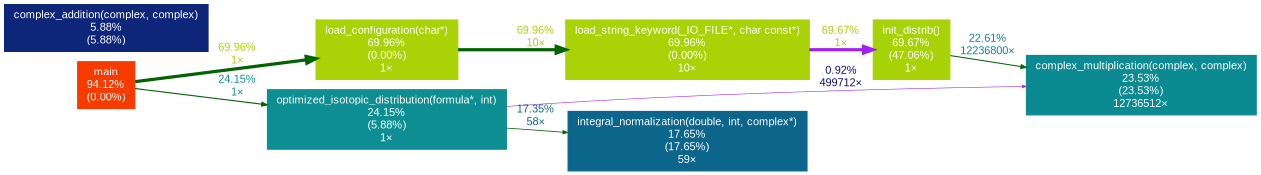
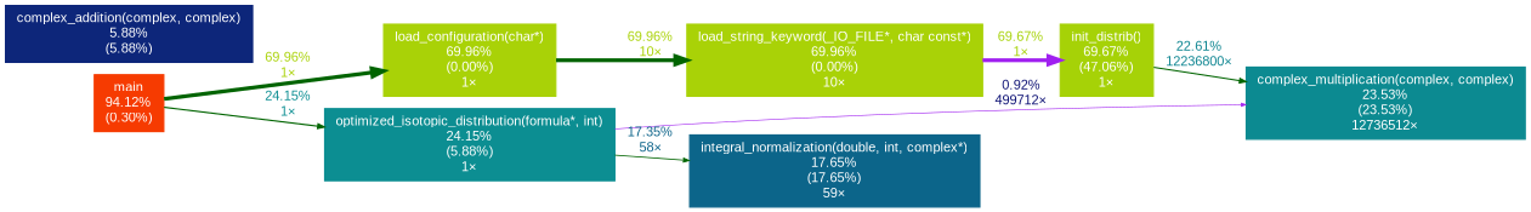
  digraph {
    fontname=Arial
    nodesep=0.125
    ranksep=0.25
    rankdir=LR
    node [color="#a9d207" fontcolor="#ffffff" fontname=Arial fontsize=10.00 shape=box style=filled]
    edge [arrowsize=0.84 color=darkgreen fontcolor="#a9d207" fontname=Arial fontsize=10.00 labeldistance=2.80 penwidth=2.80]
-   n1 [color="#f63b01" height=0 label="main\n94.12%\n(0.00%)" width=0]
+   n1 [color="#f63b01" height=0 label="main\n94.12%\n(0.30%)" width=0]
    n2 [height=0 label="load_configuration(char*)\n69.96%\n(0.00%)\n1×" width=0]
    n3 [color="#0c8e92" height=0 label="optimized_isotopic_distribution(formula*, int)\n24.15%\n(5.88%)\n1×" width=0]
    n4 [height=0 label="load_string_keyword(_IO_FILE*, char const*)\n69.96%\n(0.00%)\n10×" width=0]
    n5 [color="#0c8a91" height=0 label="complex_multiplication(complex, complex)\n23.53%\n(23.53%)\n12736512×" width=0]
    n6 [color="#0c658a" height=0 label="integral_normalization(double, int, complex*)\n17.65%\n(17.65%)\n59×" width=0]
    n7 [color="#a6d207" height=0 label="init_distrib()\n69.67%\n(47.06%)\n1×" width=0]
    n8 [color="#0d267a" height=0 label="complex_addition(complex, complex)\n5.88%\n(5.88%)" width=0]
    n1 -> n2 [label="69.96%\n1×"]
    n1 -> n3 [arrowsize=0.49 fontcolor="#0c8e92" label="24.15%\n1×" labeldistance=0.97 penwidth=0.97]
    n2 -> n4 [label="69.96%\n10×"]
    n3 -> n5 [arrowsize=0.35 color=purple fontcolor="#0d1174" label="0.92%\n499712×" labeldistance=0.50 penwidth=0.50]
    n3 -> n6 [arrowsize=0.42 fontcolor="#0c6389" label="17.35%\n58×" labeldistance=0.69 penwidth=0.69]
    n4 -> n7 [arrowsize=0.83 color=purple fontcolor="#a6d207" label="69.67%\n1×" labeldistance=2.79 penwidth=2.79]
    n7 -> n5 [arrowsize=0.48 fontcolor="#0c8490" label="22.61%\n12236800×" labeldistance=0.90 penwidth=0.90]
  }
